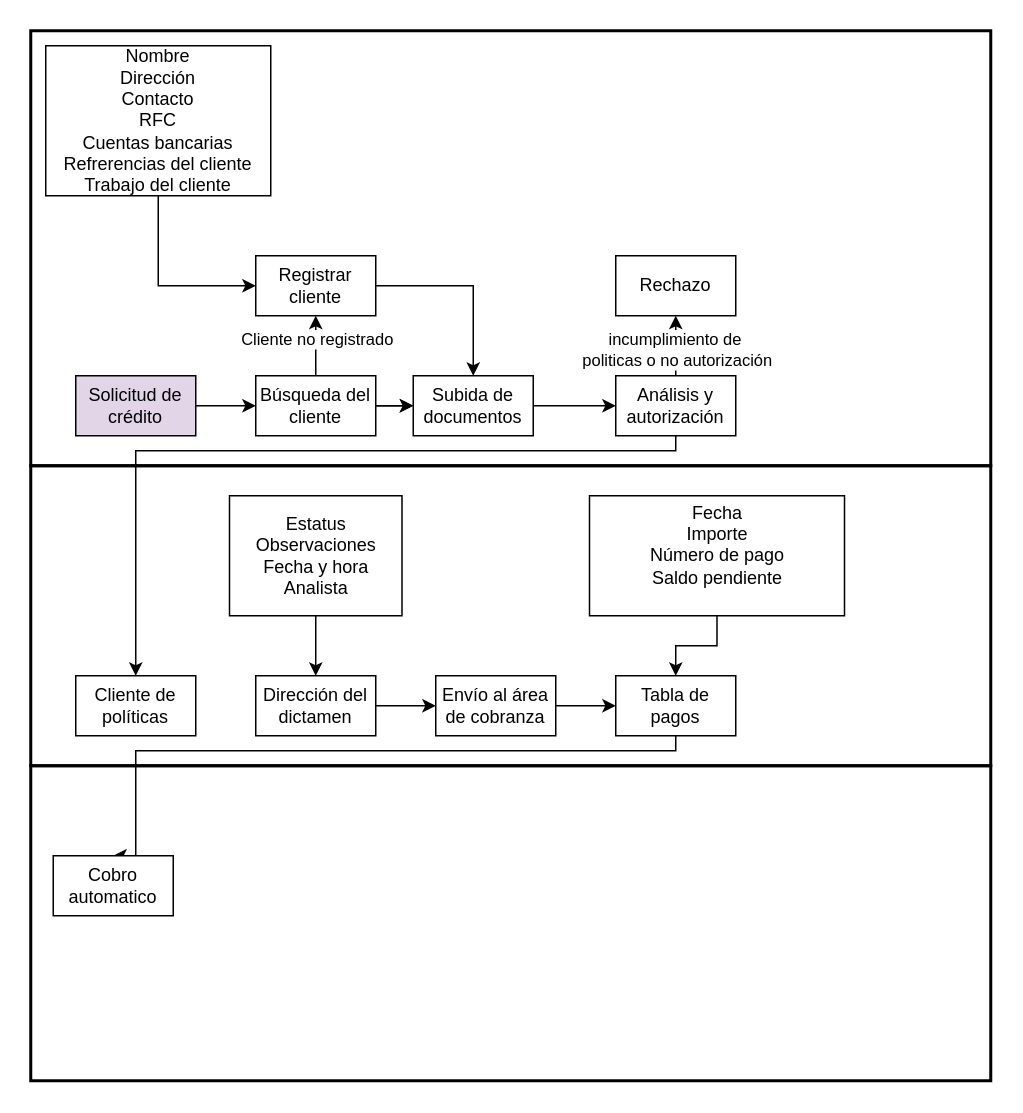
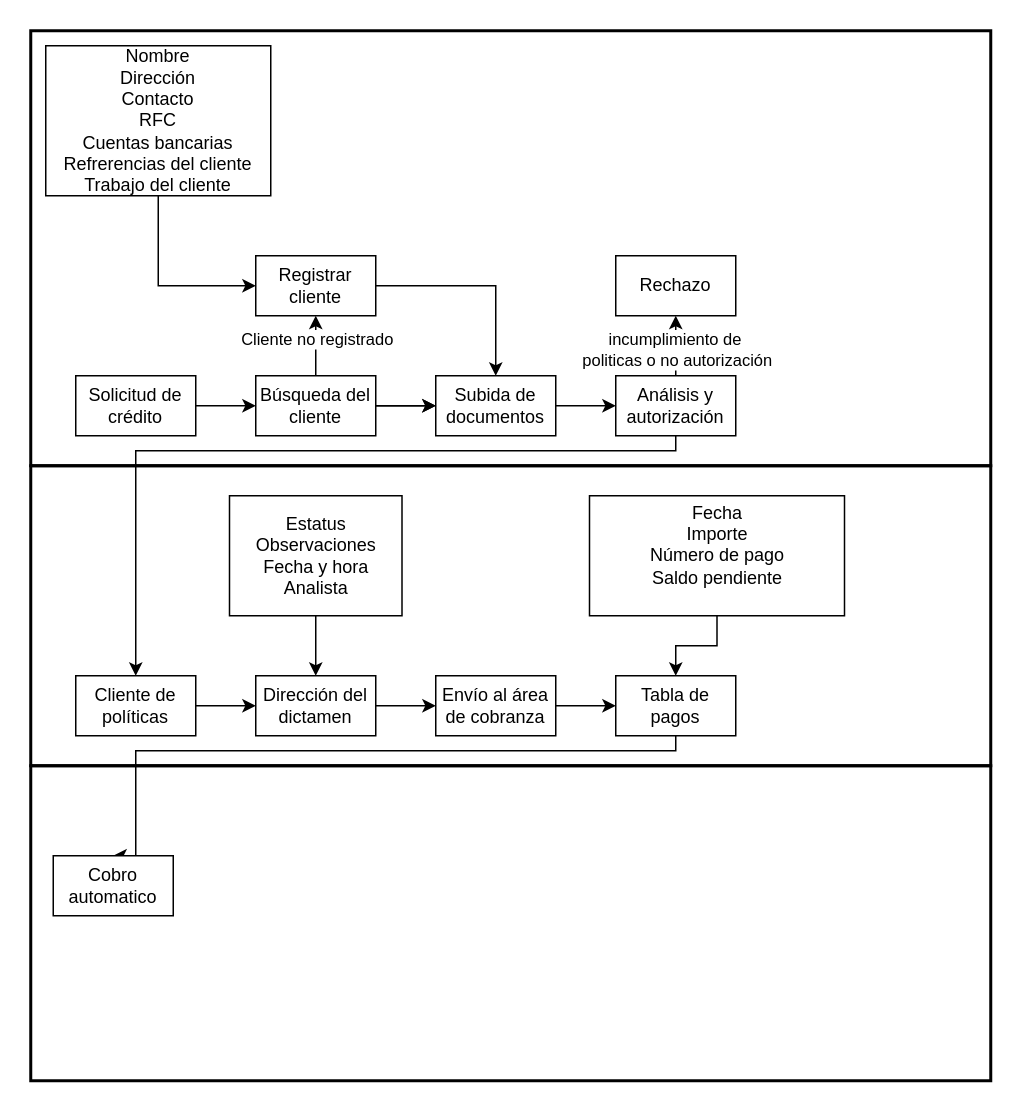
  <mxCell id="0" />
  <mxCell id="1" parent="0" />
  <mxCell id="2" value="" style="rounded=0;whiteSpace=wrap;html=1;fillColor=none;strokeWidth=2;" vertex="1" parent="1"><mxGeometry x="20" y="20" width="640" height="290" as="geometry" /></mxCell>
  <mxCell id="3" value="" style="rounded=0;whiteSpace=wrap;html=1;fillColor=none;strokeWidth=2;" vertex="1" parent="1"><mxGeometry x="20" y="310" width="640" height="200" as="geometry" /></mxCell>
  <mxCell id="4" value="" style="edgeStyle=orthogonalEdgeStyle;rounded=0;orthogonalLoop=1;jettySize=auto;html=1;" edge="1" parent="1" source="5" target="10"><mxGeometry relative="1" as="geometry" /></mxCell>
- <mxCell id="5" value="Solicitud de crédito" style="rounded=0;whiteSpace=wrap;html=1;fillColor=#e1d5e7;" vertex="1" parent="1"><mxGeometry x="50" y="250" width="80" height="40" as="geometry" /></mxCell>
+ <mxCell id="5" value="Solicitud de crédito" style="rounded=0;whiteSpace=wrap;html=1;" vertex="1" parent="1"><mxGeometry x="50" y="250" width="80" height="40" as="geometry" /></mxCell>
  <mxCell id="6" value="" style="edgeStyle=orthogonalEdgeStyle;rounded=0;orthogonalLoop=1;jettySize=auto;html=1;" edge="1" parent="1" source="10" target="12"><mxGeometry relative="1" as="geometry"><Array as="points"><mxPoint x="210" y="230" /><mxPoint x="210" y="230" /></Array></mxGeometry></mxCell>
  <mxCell id="7" value="Cliente no registrado" style="edgeLabel;html=1;align=center;verticalAlign=middle;resizable=0;points=[];" vertex="1" connectable="0" parent="6"><mxGeometry x="0.25" relative="1" as="geometry"><mxPoint as="offset" /></mxGeometry></mxCell>
  <mxCell id="8" style="edgeStyle=orthogonalEdgeStyle;rounded=0;orthogonalLoop=1;jettySize=auto;html=1;entryX=0;entryY=0.5;entryDx=0;entryDy=0;" edge="1" parent="1" source="10" target="16"><mxGeometry relative="1" as="geometry" /></mxCell>
  <mxCell id="9" value="" style="edgeStyle=orthogonalEdgeStyle;rounded=0;orthogonalLoop=1;jettySize=auto;html=1;" edge="1" parent="1" source="10" target="16"><mxGeometry relative="1" as="geometry" /></mxCell>
  <mxCell id="10" value="Búsqueda del cliente" style="rounded=0;whiteSpace=wrap;html=1;" vertex="1" parent="1"><mxGeometry x="170" y="250" width="80" height="40" as="geometry" /></mxCell>
  <mxCell id="11" style="edgeStyle=orthogonalEdgeStyle;rounded=0;orthogonalLoop=1;jettySize=auto;html=1;" edge="1" parent="1" source="12" target="16"><mxGeometry relative="1" as="geometry" /></mxCell>
  <mxCell id="12" value="Registrar cliente" style="rounded=0;whiteSpace=wrap;html=1;" vertex="1" parent="1"><mxGeometry x="170" y="170" width="80" height="40" as="geometry" /></mxCell>
  <mxCell id="13" style="edgeStyle=orthogonalEdgeStyle;rounded=0;orthogonalLoop=1;jettySize=auto;html=1;entryX=0;entryY=0.5;entryDx=0;entryDy=0;" edge="1" parent="1" source="14" target="12"><mxGeometry relative="1" as="geometry" /></mxCell>
  <mxCell id="14" value="Nombre&lt;div&gt;Dirección&lt;/div&gt;&lt;div&gt;Contacto&lt;/div&gt;&lt;div&gt;RFC&lt;/div&gt;&lt;div&gt;Cuentas bancarias&lt;/div&gt;&lt;div&gt;Refrerencias del cliente&lt;/div&gt;&lt;div&gt;Trabajo del cliente&lt;/div&gt;" style="rounded=0;whiteSpace=wrap;html=1;" vertex="1" parent="1"><mxGeometry x="30" y="30" width="150" height="100" as="geometry" /></mxCell>
  <mxCell id="15" value="" style="edgeStyle=orthogonalEdgeStyle;rounded=0;orthogonalLoop=1;jettySize=auto;html=1;" edge="1" parent="1" source="16" target="20"><mxGeometry relative="1" as="geometry" /></mxCell>
- <mxCell id="16" value="Subida de documentos" style="rounded=0;whiteSpace=wrap;html=1;" vertex="1" parent="1"><mxGeometry x="275" y="250" width="80" height="40" as="geometry" /></mxCell>
+ <mxCell id="16" value="Subida de documentos" style="rounded=0;whiteSpace=wrap;html=1;" vertex="1" parent="1"><mxGeometry x="290" y="250" width="80" height="40" as="geometry" /></mxCell>
  <mxCell id="17" value="" style="edgeStyle=orthogonalEdgeStyle;rounded=0;orthogonalLoop=1;jettySize=auto;html=1;" edge="1" parent="1" source="20" target="21"><mxGeometry relative="1" as="geometry" /></mxCell>
  <mxCell id="18" value="incumplimiento de&amp;nbsp;&lt;div&gt;politicas o no autorización&lt;/div&gt;" style="edgeLabel;html=1;align=center;verticalAlign=middle;resizable=0;points=[];" vertex="1" connectable="0" parent="17"><mxGeometry x="-0.1" relative="1" as="geometry"><mxPoint as="offset" /></mxGeometry></mxCell>
  <mxCell id="19" style="edgeStyle=orthogonalEdgeStyle;rounded=0;orthogonalLoop=1;jettySize=auto;html=1;entryX=0.5;entryY=0;entryDx=0;entryDy=0;" edge="1" parent="1" source="20" target="23"><mxGeometry relative="1" as="geometry"><Array as="points"><mxPoint x="450" y="300" /><mxPoint x="90" y="300" /></Array></mxGeometry></mxCell>
  <mxCell id="20" value="Análisis y autorización" style="rounded=0;whiteSpace=wrap;html=1;" vertex="1" parent="1"><mxGeometry x="410" y="250" width="80" height="40" as="geometry" /></mxCell>
  <mxCell id="21" value="Rechazo" style="rounded=0;whiteSpace=wrap;html=1;" vertex="1" parent="1"><mxGeometry x="410" y="170" width="80" height="40" as="geometry" /></mxCell>
+ <mxCell id="22" value="" style="edgeStyle=orthogonalEdgeStyle;rounded=0;orthogonalLoop=1;jettySize=auto;html=1;" edge="1" parent="1" source="23" target="25"><mxGeometry relative="1" as="geometry" /></mxCell>
  <mxCell id="23" value="Cliente de políticas" style="rounded=0;whiteSpace=wrap;html=1;" vertex="1" parent="1"><mxGeometry x="50" y="450" width="80" height="40" as="geometry" /></mxCell>
  <mxCell id="24" value="" style="edgeStyle=orthogonalEdgeStyle;rounded=0;orthogonalLoop=1;jettySize=auto;html=1;" edge="1" parent="1" source="25" target="29"><mxGeometry relative="1" as="geometry" /></mxCell>
  <mxCell id="25" value="Dirección del dictamen" style="rounded=0;whiteSpace=wrap;html=1;" vertex="1" parent="1"><mxGeometry x="170" y="450" width="80" height="40" as="geometry" /></mxCell>
  <mxCell id="26" value="" style="edgeStyle=orthogonalEdgeStyle;rounded=0;orthogonalLoop=1;jettySize=auto;html=1;" edge="1" parent="1" source="27" target="25"><mxGeometry relative="1" as="geometry" /></mxCell>
  <mxCell id="27" value="Estatus&lt;div&gt;Observaciones&lt;/div&gt;&lt;div&gt;Fecha y hora&lt;/div&gt;&lt;div&gt;Analista&lt;/div&gt;" style="rounded=0;whiteSpace=wrap;html=1;" vertex="1" parent="1"><mxGeometry x="152.5" y="330" width="115" height="80" as="geometry" /></mxCell>
  <mxCell id="28" value="" style="edgeStyle=orthogonalEdgeStyle;rounded=0;orthogonalLoop=1;jettySize=auto;html=1;" edge="1" parent="1" source="29" target="31"><mxGeometry relative="1" as="geometry" /></mxCell>
  <mxCell id="29" value="Envío al área de cobranza" style="rounded=0;whiteSpace=wrap;html=1;" vertex="1" parent="1"><mxGeometry x="290" y="450" width="80" height="40" as="geometry" /></mxCell>
  <mxCell id="30" style="edgeStyle=orthogonalEdgeStyle;rounded=0;orthogonalLoop=1;jettySize=auto;html=1;entryX=0.5;entryY=0;entryDx=0;entryDy=0;" edge="1" parent="1" source="31" target="35"><mxGeometry relative="1" as="geometry"><Array as="points"><mxPoint x="450" y="500" /><mxPoint x="90" y="500" /></Array></mxGeometry></mxCell>
  <mxCell id="31" value="Tabla de pagos" style="rounded=0;whiteSpace=wrap;html=1;" vertex="1" parent="1"><mxGeometry x="410" y="450" width="80" height="40" as="geometry" /></mxCell>
  <mxCell id="32" value="" style="edgeStyle=orthogonalEdgeStyle;rounded=0;orthogonalLoop=1;jettySize=auto;html=1;" edge="1" parent="1" source="33" target="31"><mxGeometry relative="1" as="geometry" /></mxCell>
  <mxCell id="33" value="Fecha&lt;div&gt;Importe&lt;/div&gt;&lt;div&gt;Número de pago&lt;/div&gt;&lt;div&gt;Saldo pendiente&lt;/div&gt;&lt;div&gt;&lt;br&gt;&lt;/div&gt;" style="rounded=0;whiteSpace=wrap;html=1;" vertex="1" parent="1"><mxGeometry x="392.5" y="330" width="170" height="80" as="geometry" /></mxCell>
  <mxCell id="34" value="" style="rounded=0;whiteSpace=wrap;html=1;fillColor=none;strokeWidth=2;" vertex="1" parent="1"><mxGeometry x="20" y="510" width="640" height="210" as="geometry" /></mxCell>
  <mxCell id="35" value="Cobro automatico" style="rounded=0;whiteSpace=wrap;html=1;" vertex="1" parent="1"><mxGeometry x="35" y="570" width="80" height="40" as="geometry" /></mxCell>
